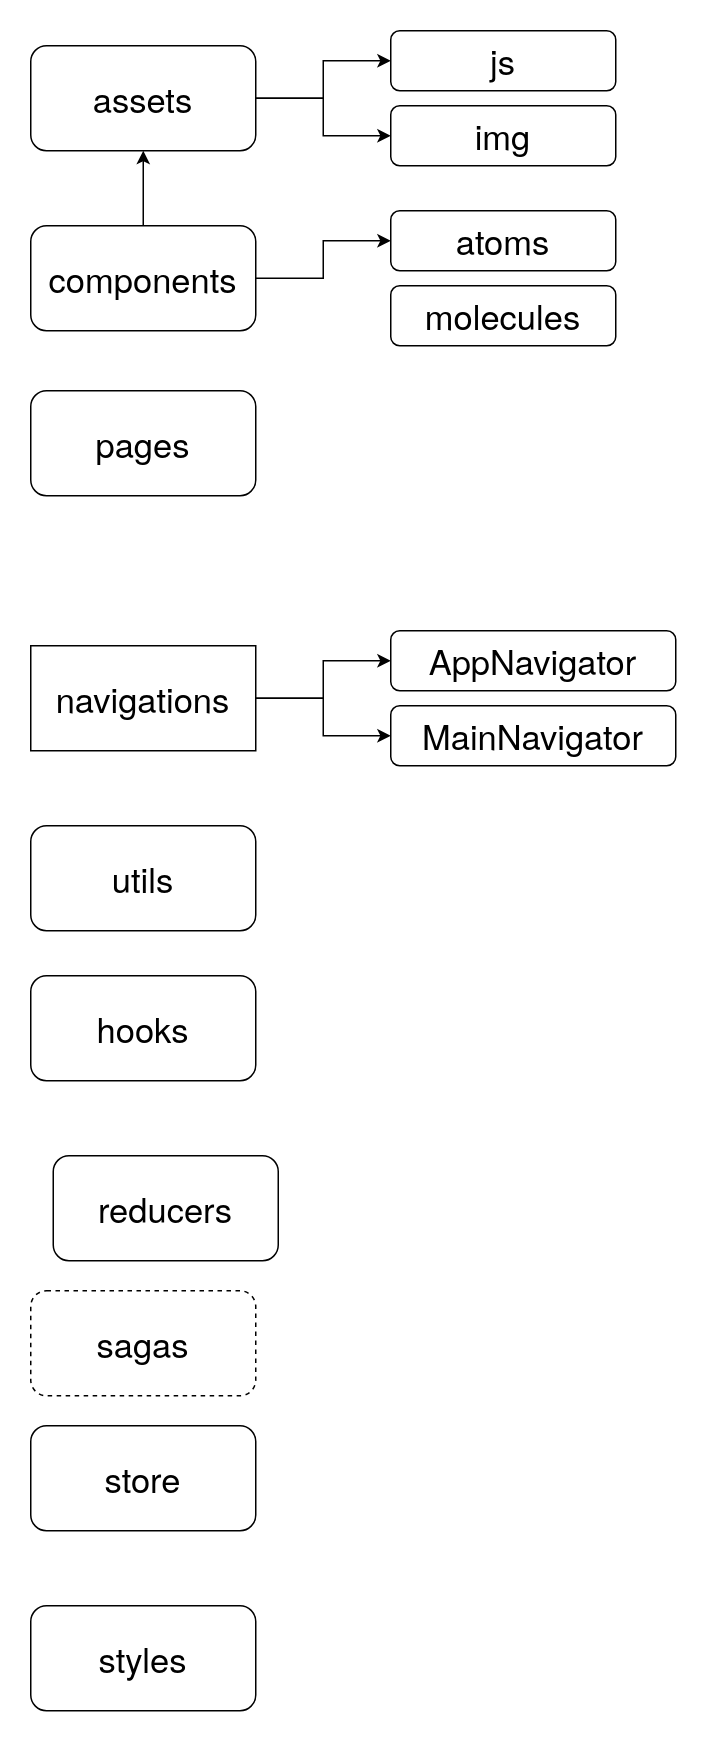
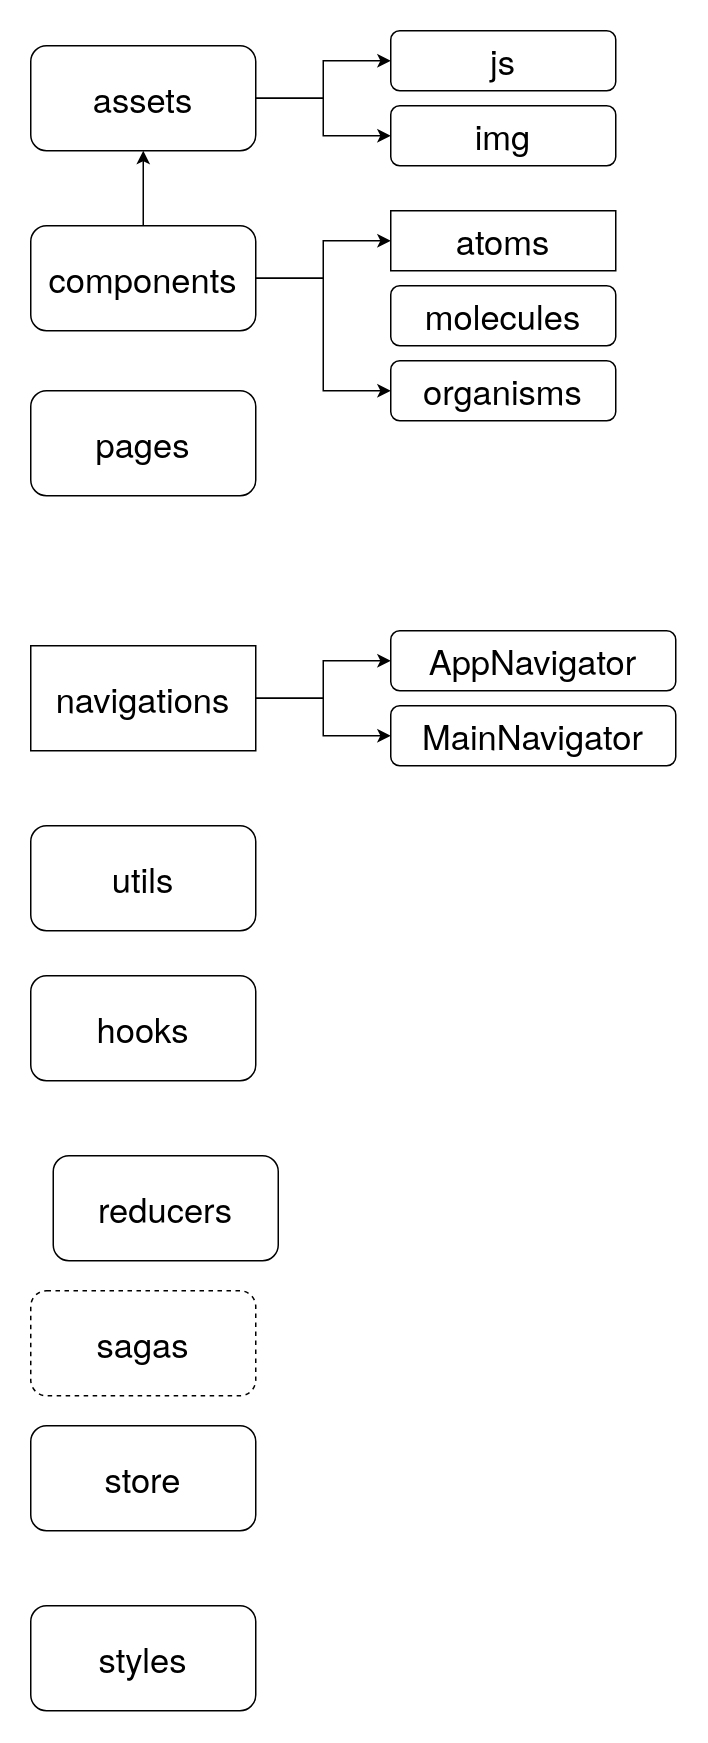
  <mxCell id="0" />
  <mxCell id="1" parent="0" />
  <mxCell id="2" style="edgeStyle=orthogonalEdgeStyle;rounded=0;orthogonalLoop=1;jettySize=auto;html=1;entryX=0;entryY=0.5;entryDx=0;entryDy=0;" edge="1" parent="1" source="5" target="21"><mxGeometry relative="1" as="geometry" /></mxCell>
  <mxCell id="3" style="edgeStyle=orthogonalEdgeStyle;rounded=0;orthogonalLoop=1;jettySize=auto;html=1;" edge="1" parent="1" source="5" target="18"><mxGeometry relative="1" as="geometry" /></mxCell>
+ <mxCell id="4" style="edgeStyle=orthogonalEdgeStyle;rounded=0;orthogonalLoop=1;jettySize=auto;html=1;entryX=0;entryY=0.5;entryDx=0;entryDy=0;" edge="1" parent="1" source="5" target="24"><mxGeometry relative="1" as="geometry" /></mxCell>
  <mxCell id="5" value="&lt;p class=&quot;p1&quot; style=&quot;margin: 0px ; font-stretch: normal ; font-size: 23px ; line-height: normal ; font-family: &amp;#34;helvetica neue&amp;#34;&quot;&gt;components&lt;/p&gt;" style="rounded=1;whiteSpace=wrap;html=1;" vertex="1" parent="1"><mxGeometry x="20" y="150" width="150" height="70" as="geometry" /></mxCell>
  <mxCell id="6" style="edgeStyle=orthogonalEdgeStyle;rounded=0;orthogonalLoop=1;jettySize=auto;html=1;entryX=0;entryY=0.5;entryDx=0;entryDy=0;" edge="1" parent="1" source="8" target="23"><mxGeometry relative="1" as="geometry" /></mxCell>
  <mxCell id="7" style="edgeStyle=orthogonalEdgeStyle;rounded=0;orthogonalLoop=1;jettySize=auto;html=1;entryX=0;entryY=0.5;entryDx=0;entryDy=0;" edge="1" parent="1" source="8" target="25"><mxGeometry relative="1" as="geometry" /></mxCell>
  <mxCell id="8" value="&lt;p class=&quot;p1&quot; style=&quot;margin: 0px ; font-stretch: normal ; font-size: 23px ; line-height: normal ; font-family: &amp;#34;helvetica neue&amp;#34;&quot;&gt;navigations&lt;/p&gt;" style="whiteSpace=wrap;html=1;rounded=0;" vertex="1" parent="1"><mxGeometry x="20" y="430" width="150" height="70" as="geometry" /></mxCell>
  <mxCell id="9" value="&lt;p class=&quot;p1&quot; style=&quot;margin: 0px ; font-stretch: normal ; font-size: 23px ; line-height: normal ; font-family: &amp;#34;helvetica neue&amp;#34;&quot;&gt;pages&lt;/p&gt;" style="rounded=1;whiteSpace=wrap;html=1;" vertex="1" parent="1"><mxGeometry x="20" y="260" width="150" height="70" as="geometry" /></mxCell>
  <mxCell id="10" value="&lt;p class=&quot;p1&quot; style=&quot;margin: 0px ; font-stretch: normal ; font-size: 23px ; line-height: normal ; font-family: &amp;#34;helvetica neue&amp;#34;&quot;&gt;styles&lt;/p&gt;" style="rounded=1;whiteSpace=wrap;html=1;" vertex="1" parent="1"><mxGeometry x="20" y="1070" width="150" height="70" as="geometry" /></mxCell>
  <mxCell id="11" value="&lt;p class=&quot;p1&quot; style=&quot;margin: 0px ; font-stretch: normal ; font-size: 23px ; line-height: normal ; font-family: &amp;#34;helvetica neue&amp;#34;&quot;&gt;utils&lt;/p&gt;" style="rounded=1;whiteSpace=wrap;html=1;" vertex="1" parent="1"><mxGeometry x="20" y="550" width="150" height="70" as="geometry" /></mxCell>
  <mxCell id="12" value="&lt;p class=&quot;p1&quot; style=&quot;margin: 0px ; font-stretch: normal ; font-size: 23px ; line-height: normal ; font-family: &amp;#34;helvetica neue&amp;#34;&quot;&gt;hooks&lt;/p&gt;" style="rounded=1;whiteSpace=wrap;html=1;" vertex="1" parent="1"><mxGeometry x="20" y="650" width="150" height="70" as="geometry" /></mxCell>
  <mxCell id="13" value="&lt;p class=&quot;p1&quot; style=&quot;margin: 0px ; font-stretch: normal ; font-size: 23px ; line-height: normal ; font-family: &amp;#34;helvetica neue&amp;#34;&quot;&gt;reducers&lt;/p&gt;" style="rounded=1;whiteSpace=wrap;html=1;" vertex="1" parent="1"><mxGeometry x="35" y="770" width="150" height="70" as="geometry" /></mxCell>
  <mxCell id="14" value="&lt;p class=&quot;p1&quot; style=&quot;margin: 0px ; font-stretch: normal ; font-size: 23px ; line-height: normal ; font-family: &amp;#34;helvetica neue&amp;#34;&quot;&gt;sagas&lt;/p&gt;" style="rounded=1;whiteSpace=wrap;html=1;dashed=1;" vertex="1" parent="1"><mxGeometry x="20" y="860" width="150" height="70" as="geometry" /></mxCell>
  <mxCell id="15" value="&lt;p class=&quot;p1&quot; style=&quot;margin: 0px ; font-stretch: normal ; font-size: 23px ; line-height: normal ; font-family: &amp;#34;helvetica neue&amp;#34;&quot;&gt;store&lt;/p&gt;" style="rounded=1;whiteSpace=wrap;html=1;" vertex="1" parent="1"><mxGeometry x="20" y="950" width="150" height="70" as="geometry" /></mxCell>
  <mxCell id="16" style="edgeStyle=orthogonalEdgeStyle;rounded=0;orthogonalLoop=1;jettySize=auto;html=1;entryX=0;entryY=0.5;entryDx=0;entryDy=0;" edge="1" parent="1" source="18" target="19"><mxGeometry relative="1" as="geometry" /></mxCell>
  <mxCell id="17" style="edgeStyle=orthogonalEdgeStyle;rounded=0;orthogonalLoop=1;jettySize=auto;html=1;entryX=0;entryY=0.5;entryDx=0;entryDy=0;" edge="1" parent="1" source="18" target="20"><mxGeometry relative="1" as="geometry" /></mxCell>
  <mxCell id="18" value="&lt;p class=&quot;p1&quot; style=&quot;margin: 0px ; font-stretch: normal ; font-size: 23px ; line-height: normal ; font-family: &amp;#34;helvetica neue&amp;#34;&quot;&gt;assets&lt;/p&gt;" style="rounded=1;whiteSpace=wrap;html=1;" vertex="1" parent="1"><mxGeometry x="20" y="30" width="150" height="70" as="geometry" /></mxCell>
  <mxCell id="19" value="&lt;p class=&quot;p1&quot; style=&quot;margin: 0px ; font-stretch: normal ; font-size: 23px ; line-height: normal ; font-family: &amp;#34;helvetica neue&amp;#34;&quot;&gt;js&lt;/p&gt;" style="rounded=1;whiteSpace=wrap;html=1;" vertex="1" parent="1"><mxGeometry x="260" y="20" width="150" height="40" as="geometry" /></mxCell>
  <mxCell id="20" value="&lt;p class=&quot;p1&quot; style=&quot;margin: 0px ; font-stretch: normal ; font-size: 23px ; line-height: normal ; font-family: &amp;#34;helvetica neue&amp;#34;&quot;&gt;img&lt;/p&gt;" style="rounded=1;whiteSpace=wrap;html=1;" vertex="1" parent="1"><mxGeometry x="260" y="70" width="150" height="40" as="geometry" /></mxCell>
- <mxCell id="21" value="&lt;p class=&quot;p1&quot; style=&quot;margin: 0px ; font-stretch: normal ; font-size: 23px ; line-height: normal ; font-family: &amp;#34;helvetica neue&amp;#34;&quot;&gt;atoms&lt;/p&gt;" style="rounded=1;whiteSpace=wrap;html=1;" vertex="1" parent="1"><mxGeometry x="260" y="140" width="150" height="40" as="geometry" /></mxCell>
+ <mxCell id="21" value="&lt;p class=&quot;p1&quot; style=&quot;margin: 0px ; font-stretch: normal ; font-size: 23px ; line-height: normal ; font-family: &amp;#34;helvetica neue&amp;#34;&quot;&gt;atoms&lt;/p&gt;" style="whiteSpace=wrap;html=1;rounded=0;" vertex="1" parent="1"><mxGeometry x="260" y="140" width="150" height="40" as="geometry" /></mxCell>
  <mxCell id="22" value="&lt;p class=&quot;p1&quot; style=&quot;margin: 0px ; font-stretch: normal ; font-size: 23px ; line-height: normal ; font-family: &amp;#34;helvetica neue&amp;#34;&quot;&gt;molecules&lt;/p&gt;" style="rounded=1;whiteSpace=wrap;html=1;" vertex="1" parent="1"><mxGeometry x="260" y="190" width="150" height="40" as="geometry" /></mxCell>
  <mxCell id="23" value="&lt;p class=&quot;p1&quot; style=&quot;margin: 0px ; font-stretch: normal ; font-size: 23px ; line-height: normal ; font-family: &amp;#34;helvetica neue&amp;#34;&quot;&gt;AppNavigator&lt;/p&gt;" style="rounded=1;whiteSpace=wrap;html=1;" vertex="1" parent="1"><mxGeometry x="260" y="420" width="190" height="40" as="geometry" /></mxCell>
+ <mxCell id="24" value="&lt;p class=&quot;p1&quot; style=&quot;margin: 0px ; font-stretch: normal ; font-size: 23px ; line-height: normal ; font-family: &amp;#34;helvetica neue&amp;#34;&quot;&gt;organisms&lt;/p&gt;" style="rounded=1;whiteSpace=wrap;html=1;" vertex="1" parent="1"><mxGeometry x="260" y="240" width="150" height="40" as="geometry" /></mxCell>
  <mxCell id="25" value="&lt;p class=&quot;p1&quot; style=&quot;margin: 0px ; font-stretch: normal ; font-size: 23px ; line-height: normal ; font-family: &amp;#34;helvetica neue&amp;#34;&quot;&gt;MainNavigator&lt;/p&gt;" style="rounded=1;whiteSpace=wrap;html=1;" vertex="1" parent="1"><mxGeometry x="260" y="470" width="190" height="40" as="geometry" /></mxCell>
